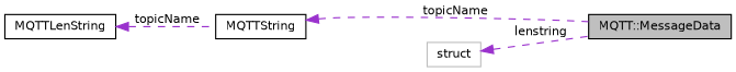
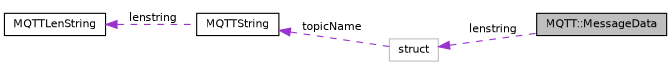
  digraph {
    rankdir=LR
    node [color=black fillcolor=white fontname=Helvetica fontsize=10 shape=record style=filled]
    edge [color=darkorchid3 dir=back fontname=Helvetica fontsize=10 labelfontname=Helvetica labelfontsize=10 style=dashed]
    n1 [fillcolor=grey75 fontcolor=black height=0.2 label="MQTT::MessageData" width=0.4]
    n2 [color=grey75 height=0.2 label=struct width=0.4]
    n3 [height=0.2 label=MQTTString width=0.4]
    n4 [height=0.2 label=MQTTLenString width=0.4]
    n2 -> n1 [label=" lenstring"]
-   n3 -> n1 [label=" topicName"]
-   n4 -> n3 [label=" topicName"]
+   n3 -> n2 [label=" topicName"]
+   n4 -> n3 [label=" lenstring"]
  }
